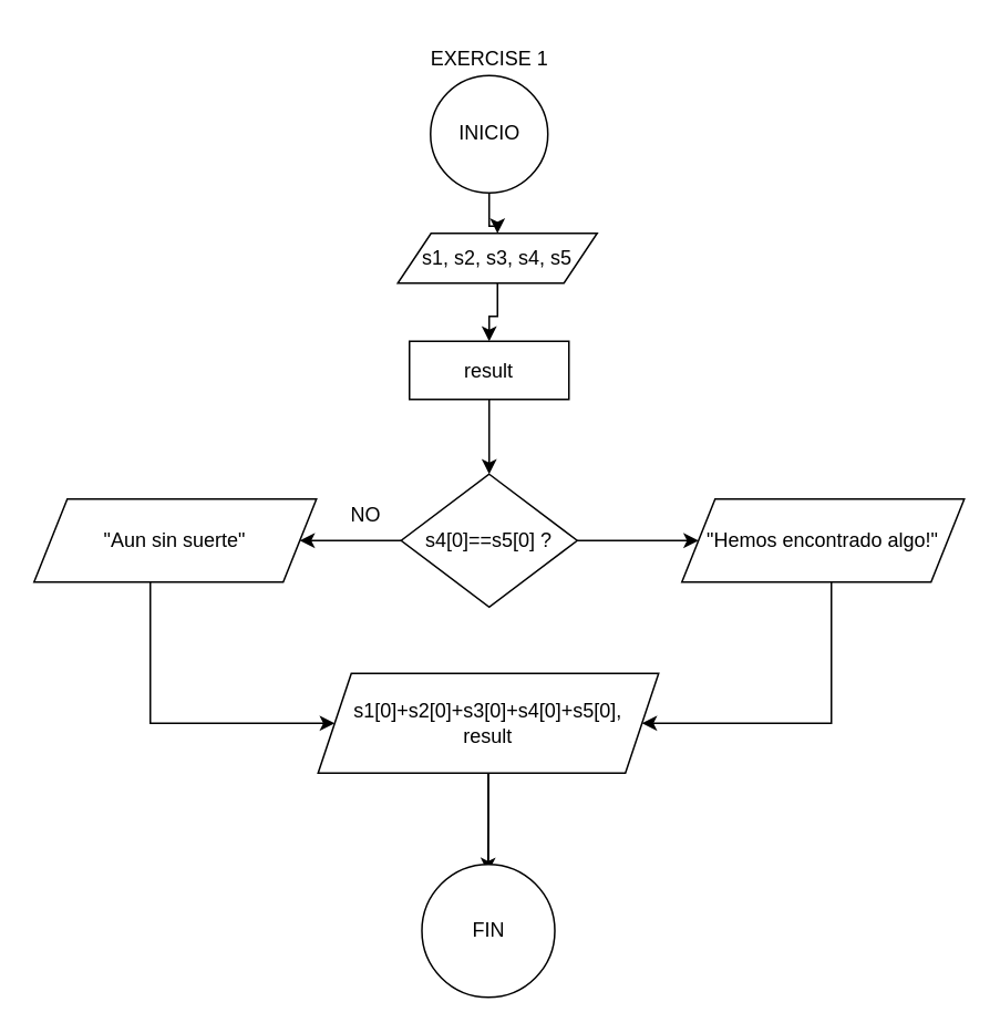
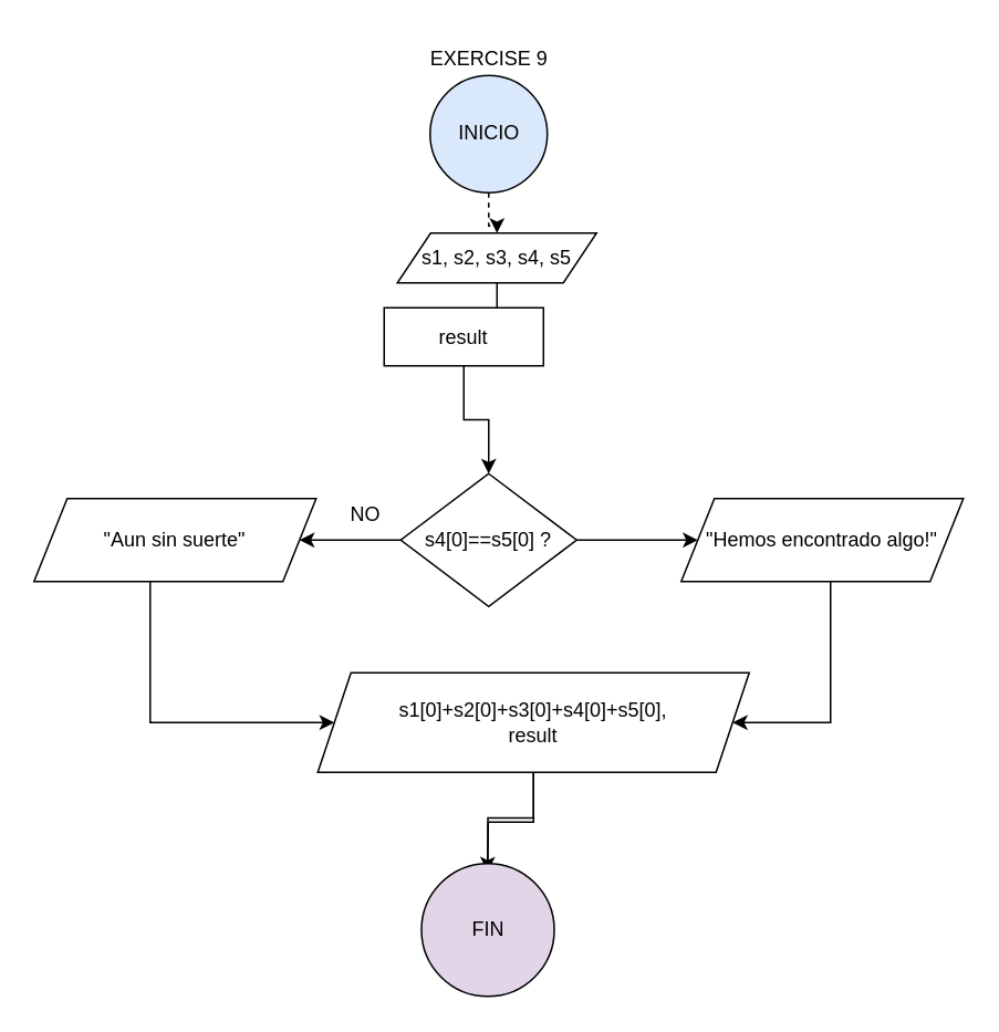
  <mxCell id="0" />
  <mxCell id="1" parent="0" />
- <mxCell id="2" value="EXERCISE 1" style="text;html=1;align=center;verticalAlign=middle;resizable=0;points=[];autosize=1;strokeColor=none;fillColor=none;" parent="1" vertex="1"><mxGeometry x="248.5" width="90" height="30" as="geometry" y="20" /></mxCell>
- <mxCell id="3" value="" style="edgeStyle=orthogonalEdgeStyle;rounded=0;orthogonalLoop=1;jettySize=auto;html=1;" edge="1" parent="1" source="19" target="5"><mxGeometry relative="1" as="geometry"><mxPoint x="294" y="95" as="sourcePoint" /></mxGeometry></mxCell>
+ <mxCell id="2" value="EXERCISE 9" style="text;html=1;align=center;verticalAlign=middle;resizable=0;points=[];autosize=1;strokeColor=none;fillColor=none;" parent="1" vertex="1"><mxGeometry x="248.5" width="90" height="30" as="geometry" y="20" /></mxCell>
+ <mxCell id="3" value="" style="edgeStyle=orthogonalEdgeStyle;rounded=0;orthogonalLoop=1;jettySize=auto;html=1;dashed=1;" edge="1" parent="1" source="19" target="5"><mxGeometry relative="1" as="geometry"><mxPoint x="294" y="95" as="sourcePoint" /></mxGeometry></mxCell>
  <mxCell id="4" value="" style="edgeStyle=orthogonalEdgeStyle;rounded=0;orthogonalLoop=1;jettySize=auto;html=1;" edge="1" parent="1" source="5" target="7"><mxGeometry relative="1" as="geometry" /></mxCell>
  <mxCell id="5" value="s1, s2, s3, s4, s5" style="shape=parallelogram;perimeter=parallelogramPerimeter;whiteSpace=wrap;html=1;fixedSize=1;" vertex="1" parent="1"><mxGeometry x="239" y="140" width="120" height="30" as="geometry" /></mxCell>
  <mxCell id="6" value="" style="edgeStyle=orthogonalEdgeStyle;rounded=0;orthogonalLoop=1;jettySize=auto;html=1;" edge="1" parent="1" source="7" target="10"><mxGeometry relative="1" as="geometry" /></mxCell>
- <mxCell id="7" value="result" style="whiteSpace=wrap;html=1;" vertex="1" parent="1"><mxGeometry x="246" y="205" width="96" height="35" as="geometry" /></mxCell>
+ <mxCell id="7" value="result" style="whiteSpace=wrap;html=1;" vertex="1" parent="1"><mxGeometry x="231" y="185" width="96" height="35" as="geometry" /></mxCell>
  <mxCell id="8" value="" style="edgeStyle=orthogonalEdgeStyle;rounded=0;orthogonalLoop=1;jettySize=auto;html=1;" edge="1" parent="1" source="10" target="12"><mxGeometry relative="1" as="geometry" /></mxCell>
  <mxCell id="9" value="" style="edgeStyle=orthogonalEdgeStyle;rounded=0;orthogonalLoop=1;jettySize=auto;html=1;" edge="1" parent="1" source="10" target="14"><mxGeometry relative="1" as="geometry" /></mxCell>
  <mxCell id="10" value="s4[0]==s5[0] ?" style="rhombus;whiteSpace=wrap;html=1;" vertex="1" parent="1"><mxGeometry x="241" y="285" width="106" height="80" as="geometry" /></mxCell>
  <mxCell id="11" value="" style="edgeStyle=orthogonalEdgeStyle;rounded=0;orthogonalLoop=1;jettySize=auto;html=1;entryX=1;entryY=0.5;entryDx=0;entryDy=0;" edge="1" parent="1" source="12" target="16"><mxGeometry relative="1" as="geometry"><mxPoint x="495" y="455" as="targetPoint" /><Array as="points"><mxPoint x="500" y="435" /></Array></mxGeometry></mxCell>
  <mxCell id="12" value="&quot;Hemos encontrado algo!&quot;" style="shape=parallelogram;perimeter=parallelogramPerimeter;whiteSpace=wrap;html=1;fixedSize=1;" vertex="1" parent="1"><mxGeometry x="410" y="300" width="170" height="50" as="geometry" /></mxCell>
  <mxCell id="13" value="" style="edgeStyle=orthogonalEdgeStyle;rounded=0;orthogonalLoop=1;jettySize=auto;html=1;" edge="1" parent="1" source="14" target="16"><mxGeometry relative="1" as="geometry"><mxPoint x="105" y="455" as="targetPoint" /><Array as="points"><mxPoint x="90" y="435" /></Array></mxGeometry></mxCell>
  <mxCell id="14" value="&quot;Aun sin suerte&quot;" style="shape=parallelogram;perimeter=parallelogramPerimeter;whiteSpace=wrap;html=1;fixedSize=1;" vertex="1" parent="1"><mxGeometry x="20" y="300" width="170" height="50" as="geometry" /></mxCell>
  <mxCell id="15" value="" style="edgeStyle=orthogonalEdgeStyle;rounded=0;orthogonalLoop=1;jettySize=auto;html=1;" edge="1" parent="1" source="16"><mxGeometry relative="1" as="geometry"><mxPoint x="293.235" y="525" as="targetPoint" /></mxGeometry></mxCell>
- <mxCell id="16" value="&lt;div&gt;s1[0]+s2[0]+s3[0]+s4[0]+s5[0]&lt;span style=&quot;background-color: initial;&quot;&gt;,&lt;/span&gt;&lt;/div&gt;&lt;div&gt;&lt;span style=&quot;background-color: initial;&quot;&gt;result&lt;/span&gt;&lt;/div&gt;" style="shape=parallelogram;perimeter=parallelogramPerimeter;whiteSpace=wrap;html=1;fixedSize=1;" vertex="1" parent="1"><mxGeometry x="191" y="405" width="205" height="60" as="geometry" /></mxCell>
+ <mxCell id="16" value="&lt;div&gt;s1[0]+s2[0]+s3[0]+s4[0]+s5[0]&lt;span style=&quot;background-color: initial;&quot;&gt;,&lt;/span&gt;&lt;/div&gt;&lt;div&gt;&lt;span style=&quot;background-color: initial;&quot;&gt;result&lt;/span&gt;&lt;/div&gt;" style="shape=parallelogram;perimeter=parallelogramPerimeter;whiteSpace=wrap;html=1;fixedSize=1;" vertex="1" parent="1"><mxGeometry x="191" y="405" width="260" height="60" as="geometry" /></mxCell>
  <mxCell id="17" value="NO" style="text;strokeColor=none;align=center;fillColor=none;html=1;verticalAlign=middle;whiteSpace=wrap;rounded=0;" vertex="1" parent="1"><mxGeometry x="190" y="295" width="60" height="30" as="geometry" /></mxCell>
  <mxCell id="18" value="" style="edgeStyle=orthogonalEdgeStyle;rounded=0;orthogonalLoop=1;jettySize=auto;html=1;" edge="1" parent="1" target="19"><mxGeometry relative="1" as="geometry"><mxPoint x="294" y="95" as="sourcePoint" /><mxPoint x="294" y="125" as="targetPoint" /></mxGeometry></mxCell>
- <mxCell id="19" value="INICIO" style="ellipse;whiteSpace=wrap;html=1;aspect=fixed;" vertex="1" parent="1"><mxGeometry x="258.69" y="45" width="70.62" height="70.62" as="geometry" /></mxCell>
+ <mxCell id="19" value="INICIO" style="ellipse;whiteSpace=wrap;html=1;aspect=fixed;fillColor=#dae8fc;" vertex="1" parent="1"><mxGeometry x="258.69" y="45" width="70.62" height="70.62" as="geometry" /></mxCell>
  <mxCell id="20" value="" style="edgeStyle=orthogonalEdgeStyle;rounded=0;orthogonalLoop=1;jettySize=auto;html=1;endArrow=none;" edge="1" parent="1" source="21" target="16"><mxGeometry relative="1" as="geometry" /></mxCell>
- <mxCell id="21" value="FIN" style="ellipse;whiteSpace=wrap;html=1;aspect=fixed;" vertex="1" parent="1"><mxGeometry x="253.5" y="520" width="80" height="80" as="geometry" /></mxCell>
+ <mxCell id="21" value="FIN" style="ellipse;whiteSpace=wrap;html=1;aspect=fixed;fillColor=#e1d5e7;" vertex="1" parent="1"><mxGeometry x="253.5" y="520" width="80" height="80" as="geometry" /></mxCell>
